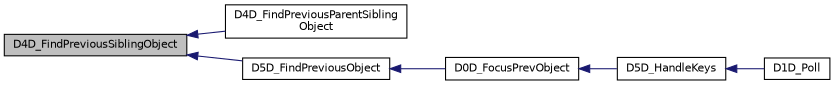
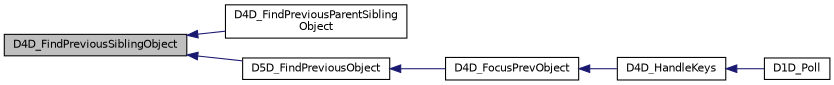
  digraph {
    rankdir=LR
    node [color=black fillcolor=white fontname=Helvetica fontsize=10 shape=record style=filled]
    edge [color=midnightblue dir=back fontname=Helvetica fontsize=10 labelfontname=Helvetica labelfontsize=10 style=solid]
    n1 [fillcolor=grey75 fontcolor=black height=0.2 label=D4D_FindPreviousSiblingObject width=0.4]
    n2 [height=0.2 label="D4D_FindPreviousParentSibling\lObject" width=0.4]
    n3 [height=0.2 label=D5D_FindPreviousObject width=0.4]
-   n4 [height=0.2 label=D0D_FocusPrevObject width=0.4]
-   n5 [height=0.2 label=D5D_HandleKeys width=0.4]
+   n4 [height=0.2 label=D4D_FocusPrevObject width=0.4]
+   n5 [height=0.2 label=D4D_HandleKeys width=0.4]
    n6 [height=0.2 label=D1D_Poll width=0.4]
    n1 -> n2
    n1 -> n3
    n3 -> n4
    n4 -> n5
    n5 -> n6
  }
